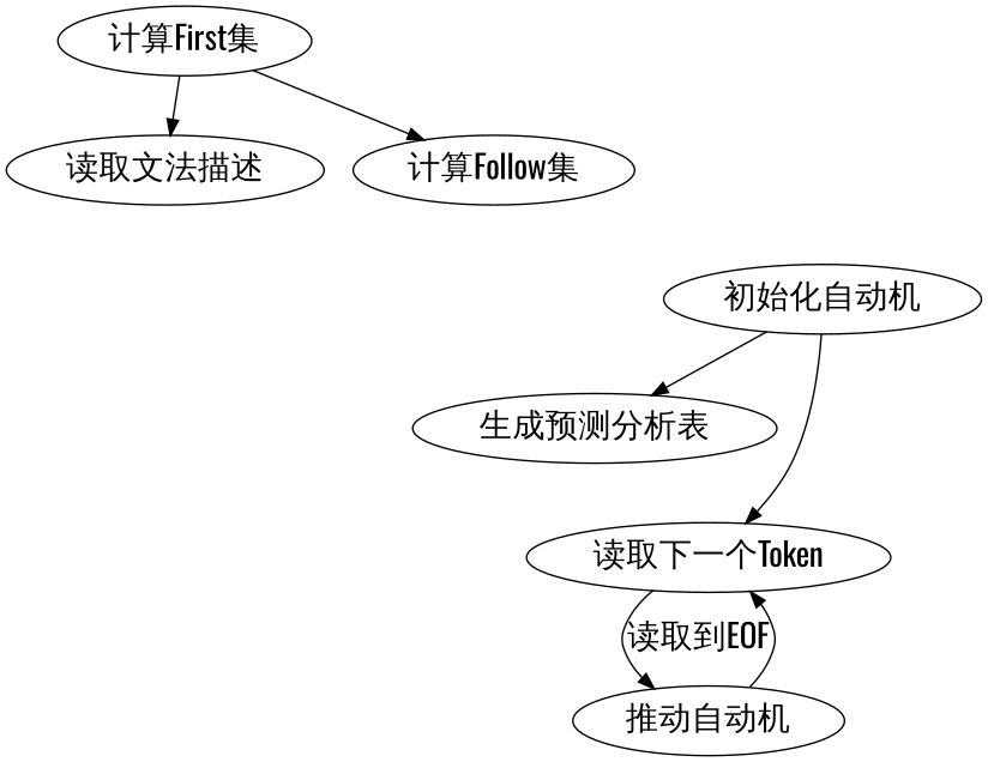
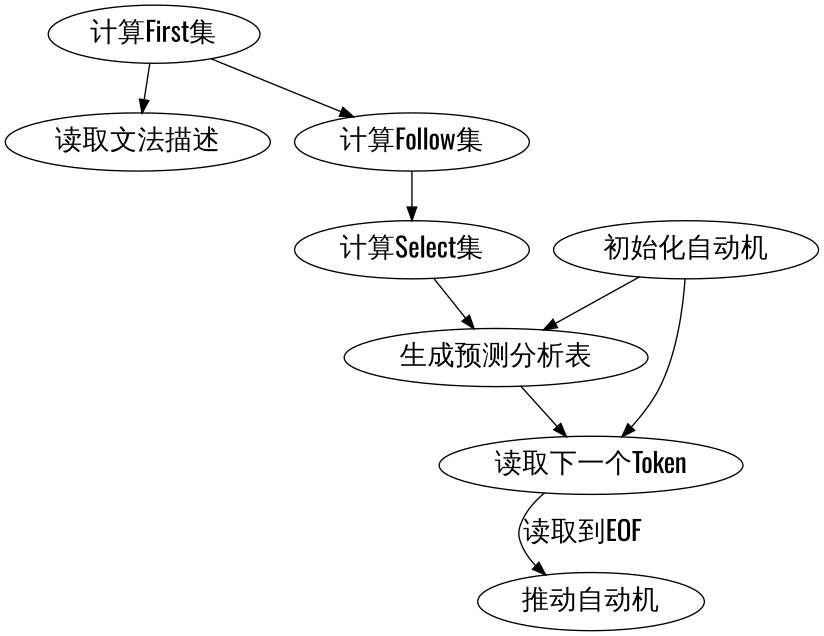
  digraph {
    fontname=Oswald
    node [fontname=Oswald fontsize=20]
    edge [fontname=Oswald fontsize=20]
    n1 [label="读取文法描述"]
    n2 [label="计算First集"]
    n3 [label="计算Follow集"]
+   n4 [label="计算Select集"]
    n5 [label="生成预测分析表"]
    n6 [label="初始化自动机"]
    n7 [label="读取下一个Token"]
    n8 [label="推动自动机"]
    n2 -> n1
    n2 -> n3
+   n3 -> n4
+   n4 -> n5
    n6 -> n5
    n6 -> n7
    n7 -> n8 [label="读取到EOF"]
-   n8 -> n7
+   n5 -> n7
  }
